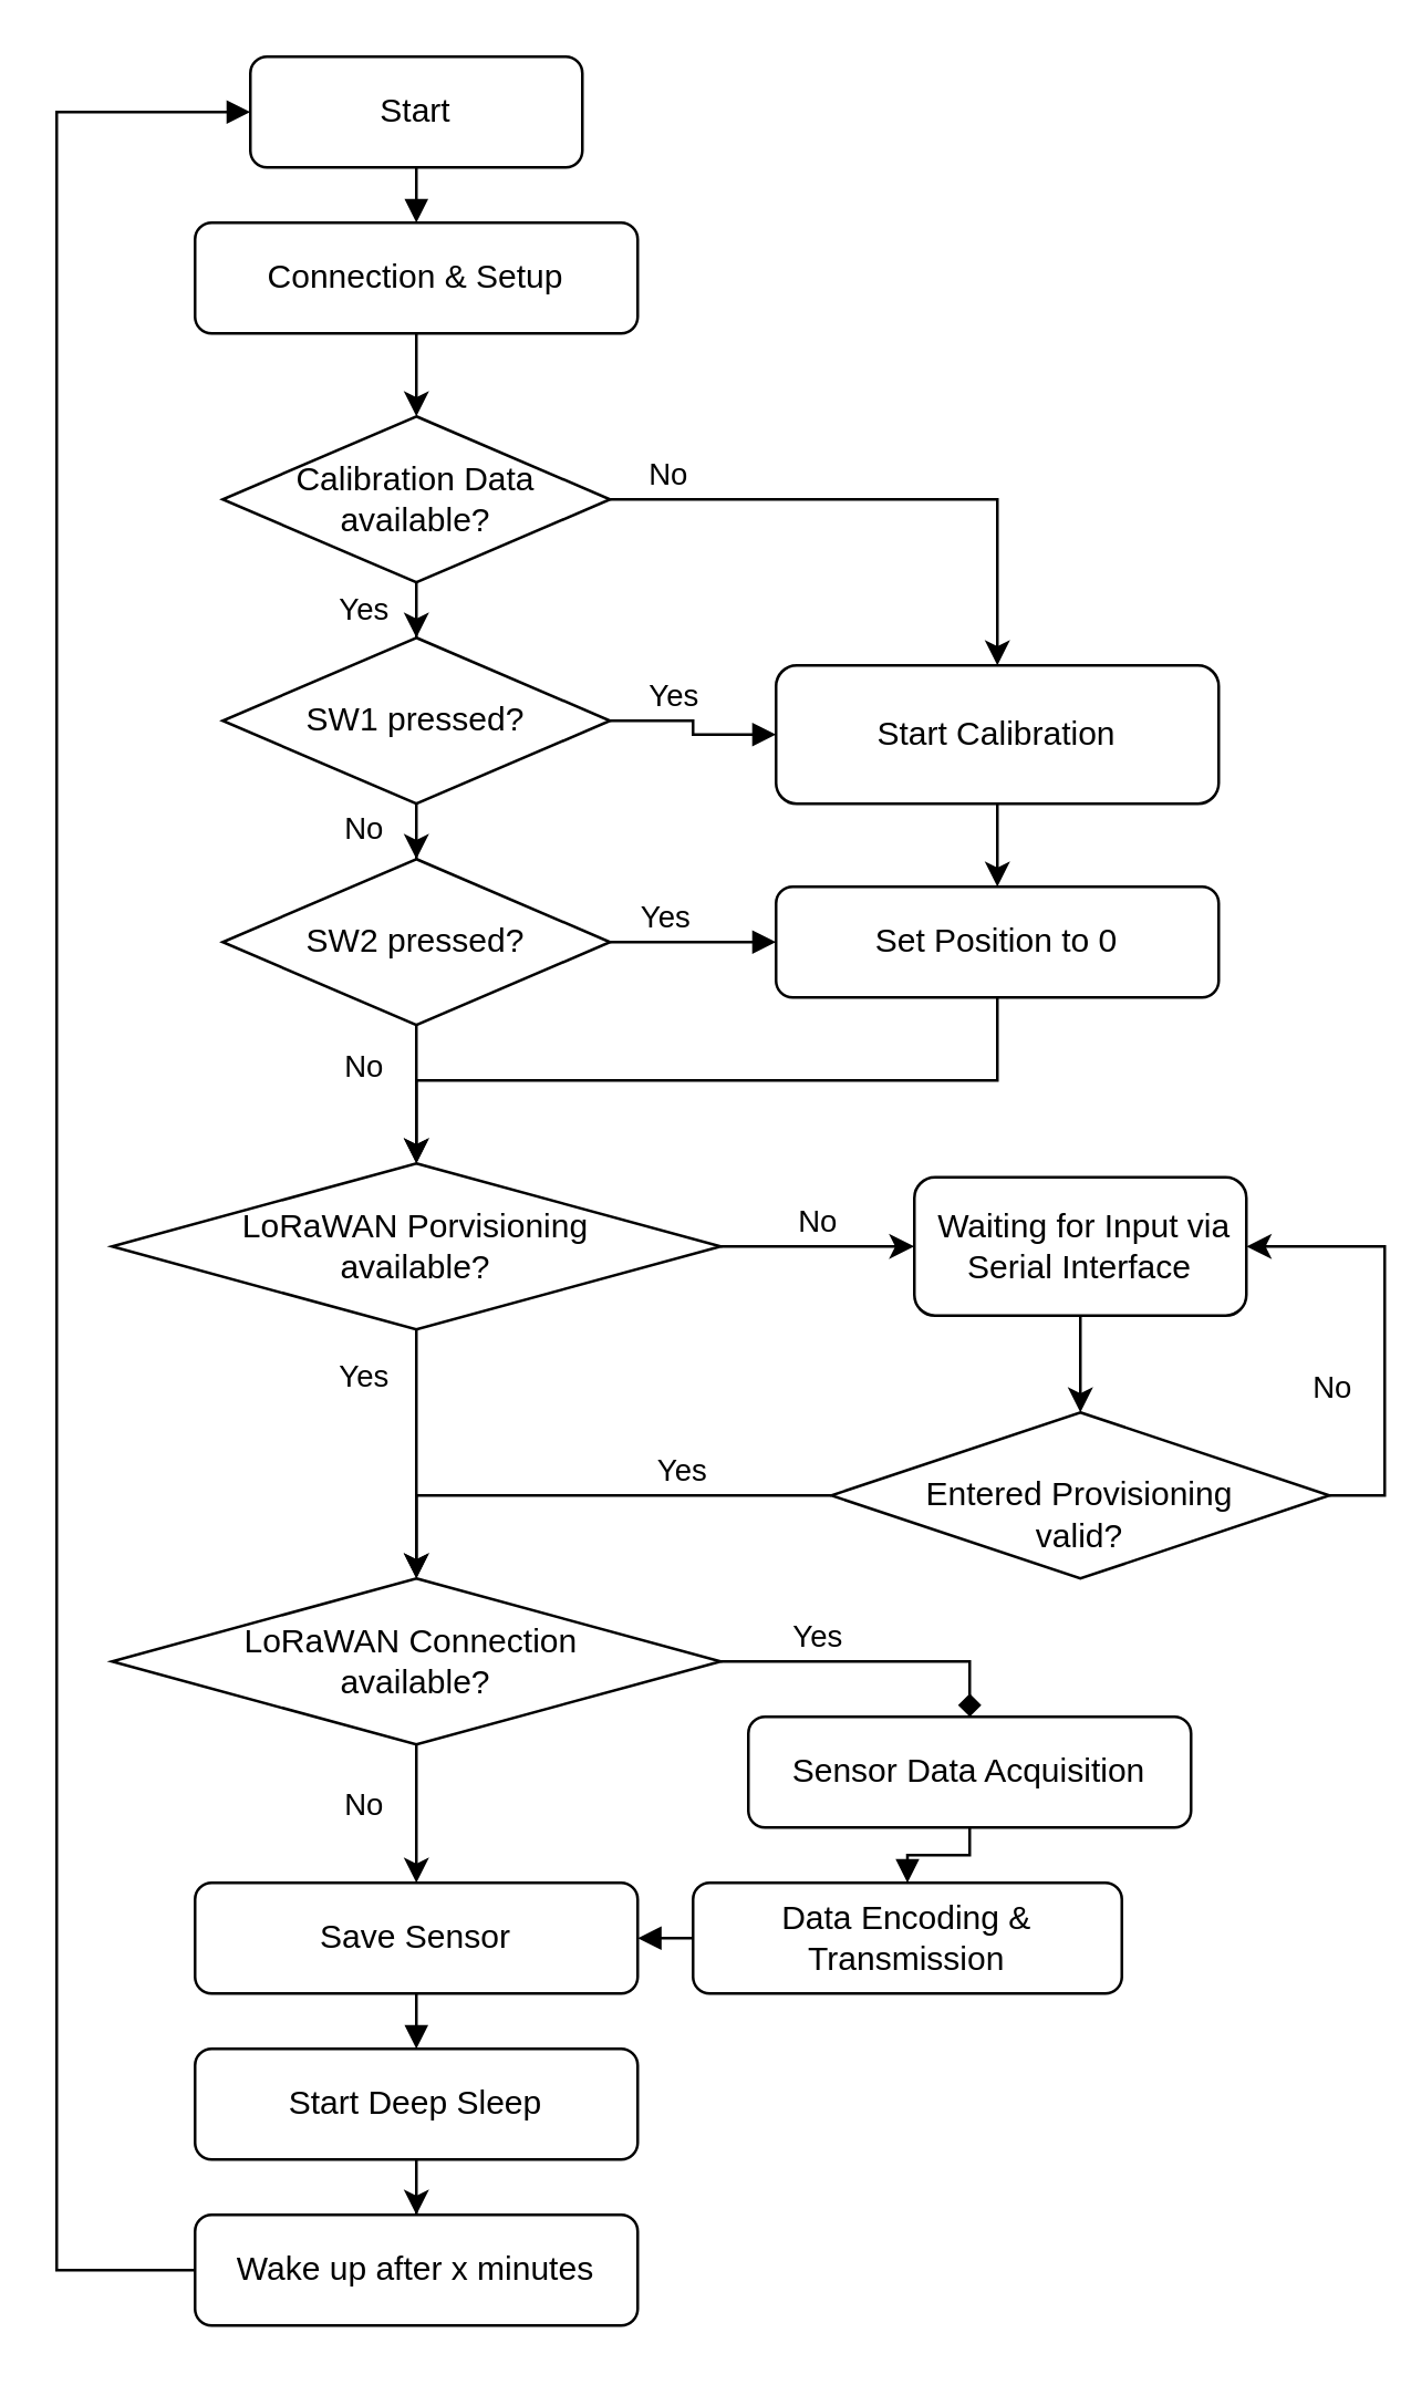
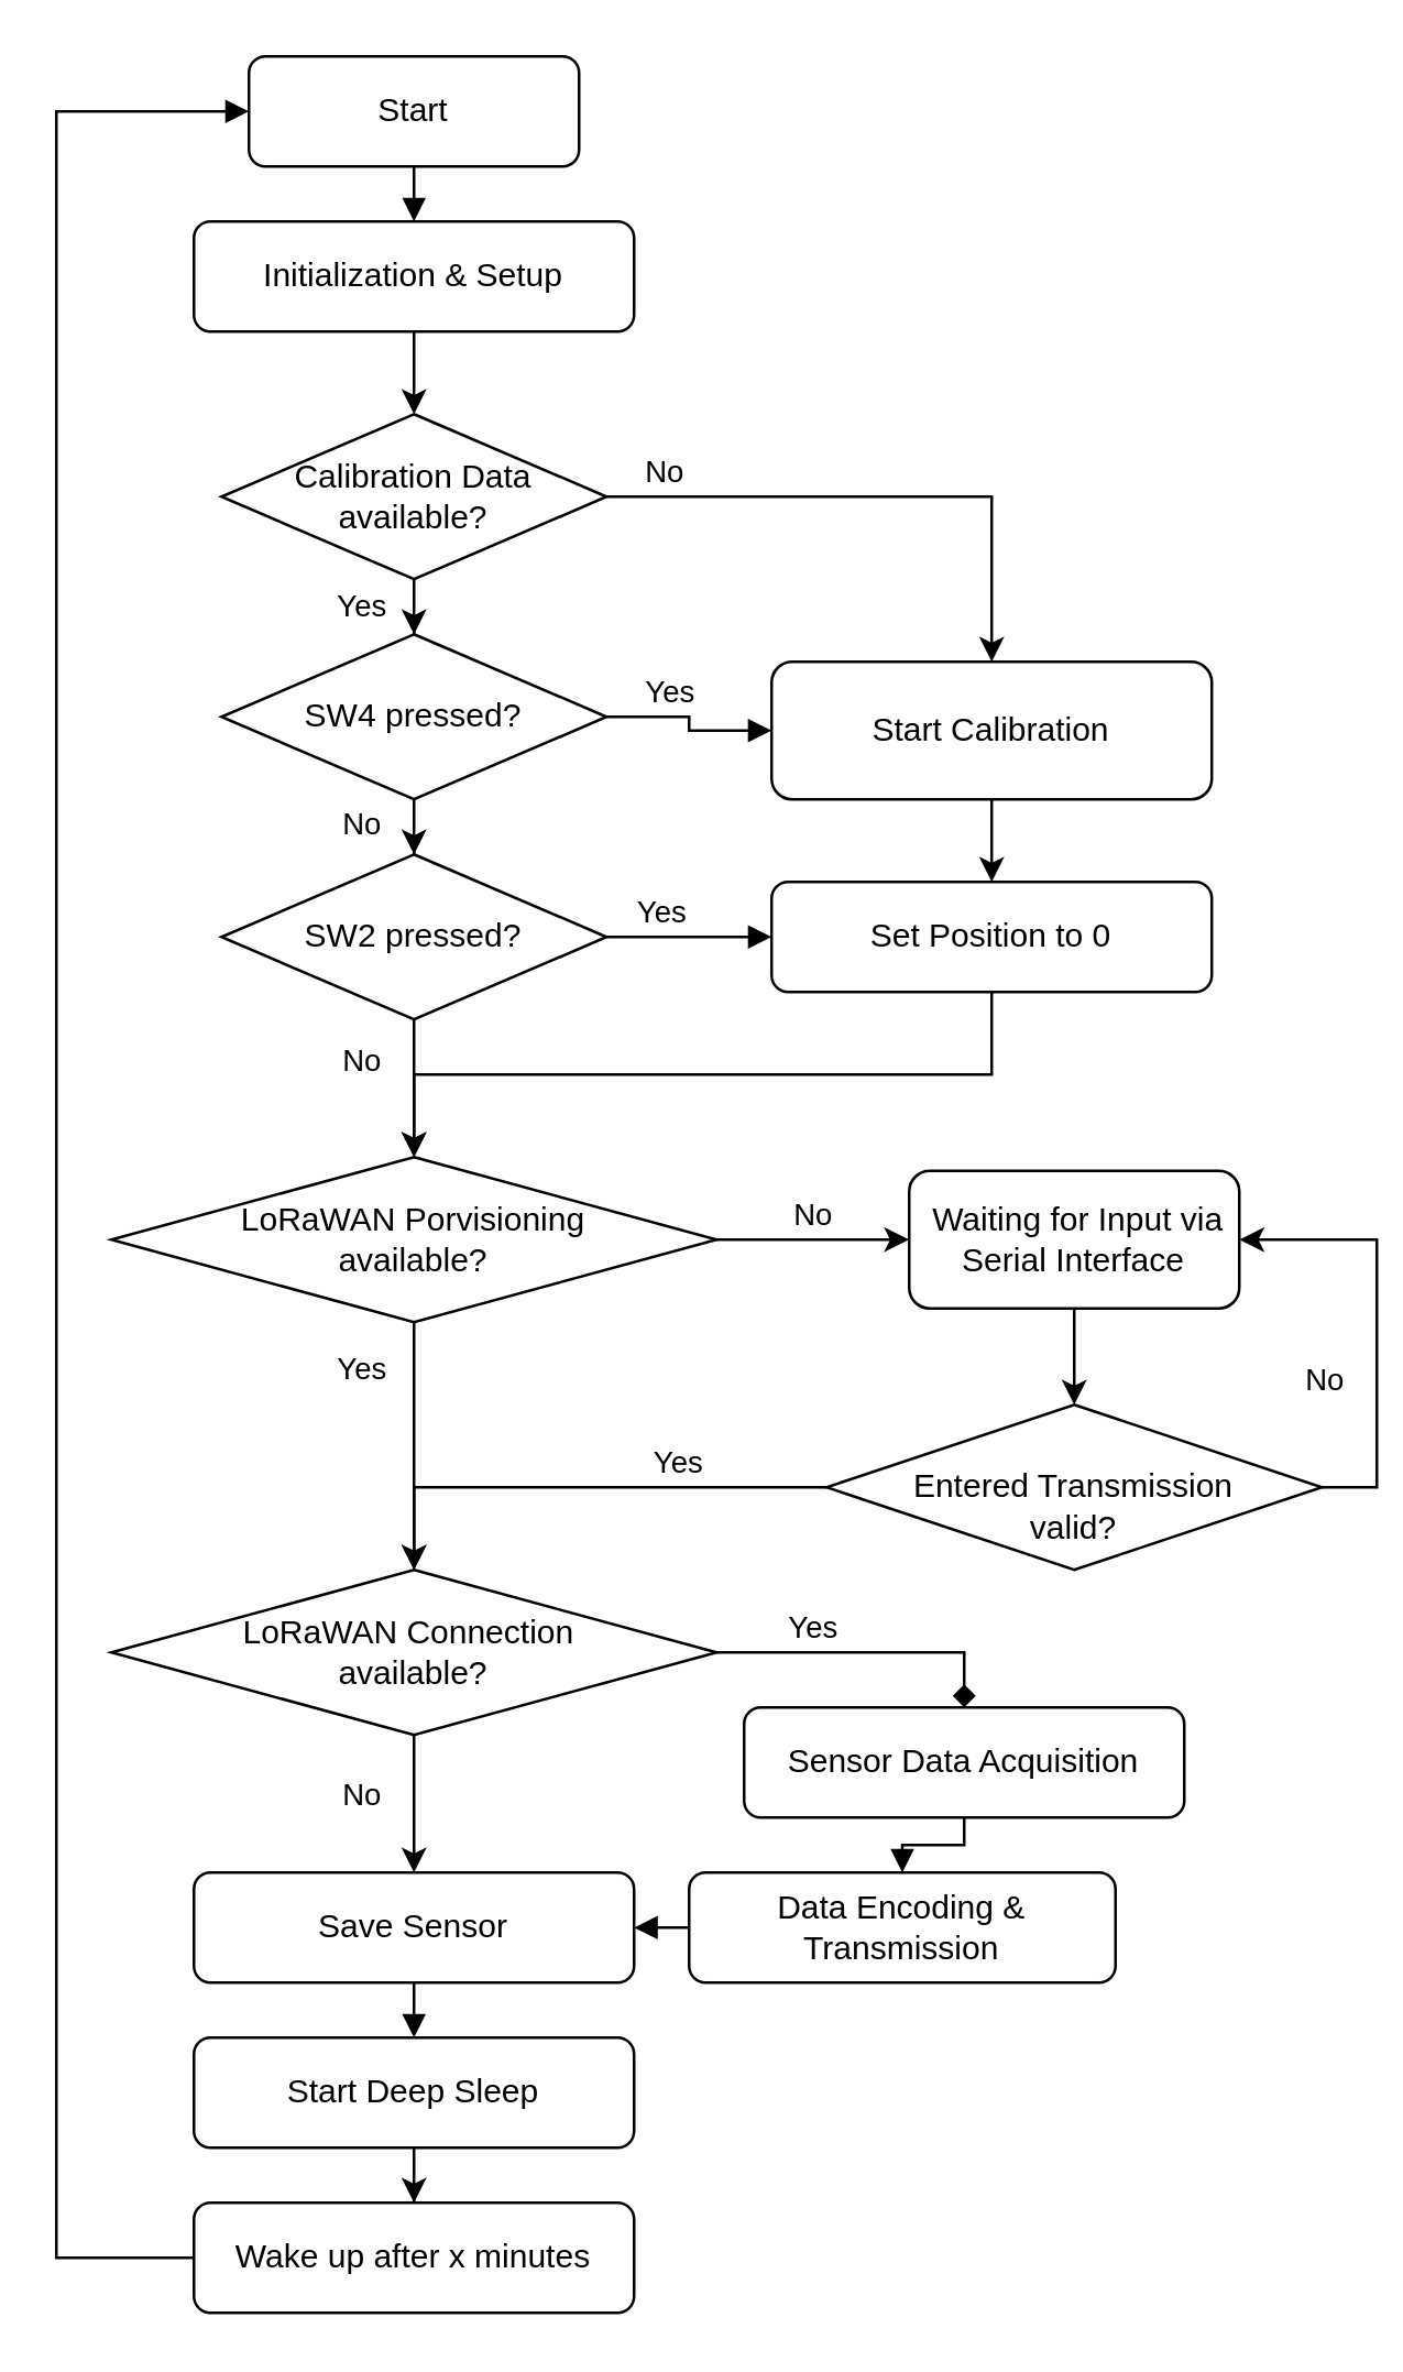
  <mxCell id="0" />
  <mxCell id="1" parent="0" />
  <mxCell id="2" value="Start" style="rounded=1;whiteSpace=wrap;html=1;fontSize=12;" parent="1" vertex="1"><mxGeometry x="90" y="20" width="120" height="40" as="geometry" /></mxCell>
  <mxCell id="3" value="" style="edgeStyle=orthogonalEdgeStyle;rounded=0;orthogonalLoop=1;jettySize=auto;html=1;" parent="1" source="38" target="8" edge="1"><mxGeometry relative="1" as="geometry" /></mxCell>
  <mxCell id="4" value="Yes" style="edgeLabel;html=1;align=center;verticalAlign=middle;resizable=0;points=[];" parent="3" vertex="1" connectable="0"><mxGeometry x="0.628" relative="1" as="geometry"><mxPoint x="-20" as="offset" /></mxGeometry></mxCell>
- <mxCell id="5" value="Connection &amp;amp; Setup" style="rounded=1;whiteSpace=wrap;html=1;fontSize=12;" parent="1" vertex="1"><mxGeometry x="70" y="80" width="160" height="40" as="geometry" /></mxCell>
+ <mxCell id="5" value="Initialization &amp;amp; Setup" style="rounded=1;whiteSpace=wrap;html=1;fontSize=12;" parent="1" vertex="1"><mxGeometry x="70" y="80" width="160" height="40" as="geometry" /></mxCell>
  <mxCell id="6" value="" style="edgeStyle=orthogonalEdgeStyle;rounded=0;orthogonalLoop=1;jettySize=auto;html=1;" parent="1" source="8" target="11" edge="1"><mxGeometry relative="1" as="geometry" /></mxCell>
  <mxCell id="7" value="No" style="edgeLabel;html=1;align=center;verticalAlign=middle;resizable=0;points=[];" parent="6" vertex="1" connectable="0"><mxGeometry x="0.586" relative="1" as="geometry"><mxPoint x="-20" as="offset" /></mxGeometry></mxCell>
- <mxCell id="8" value="SW1 pressed?" style="rhombus;whiteSpace=wrap;html=1;fontSize=12;align=center;" parent="1" vertex="1"><mxGeometry x="80" y="230" width="140" height="60" as="geometry" /></mxCell>
+ <mxCell id="8" value="SW4 pressed?" style="rhombus;whiteSpace=wrap;html=1;fontSize=12;align=center;" parent="1" vertex="1"><mxGeometry x="80" y="230" width="140" height="60" as="geometry" /></mxCell>
  <mxCell id="9" value="" style="edgeStyle=orthogonalEdgeStyle;rounded=0;orthogonalLoop=1;jettySize=auto;html=1;" parent="1" source="11" target="31" edge="1"><mxGeometry relative="1" as="geometry" /></mxCell>
  <mxCell id="10" value="No" style="edgeLabel;html=1;align=center;verticalAlign=middle;resizable=0;points=[];" parent="9" vertex="1" connectable="0"><mxGeometry x="-0.454" y="1" relative="1" as="geometry"><mxPoint x="-21" as="offset" /></mxGeometry></mxCell>
  <mxCell id="11" value="SW2&amp;nbsp;pressed?" style="rhombus;whiteSpace=wrap;html=1;fontSize=12;align=center;" parent="1" vertex="1"><mxGeometry x="80" y="310" width="140" height="60" as="geometry" /></mxCell>
  <mxCell id="12" value="" style="edgeStyle=orthogonalEdgeStyle;rounded=0;orthogonalLoop=1;jettySize=auto;html=1;" parent="1" source="13" target="14" edge="1"><mxGeometry relative="1" as="geometry" /></mxCell>
  <mxCell id="13" value="Start Calibration" style="rounded=1;whiteSpace=wrap;html=1;fontSize=12;" parent="1" vertex="1"><mxGeometry x="280" y="240" width="160" height="50" as="geometry" /></mxCell>
  <mxCell id="14" value="Set Position to 0" style="rounded=1;whiteSpace=wrap;html=1;fontSize=12;" parent="1" vertex="1"><mxGeometry x="280" y="320" width="160" height="40" as="geometry" /></mxCell>
  <mxCell id="15" value="Data Encoding &amp;amp; Transmission" style="rounded=1;whiteSpace=wrap;html=1;fontSize=12;" parent="1" vertex="1"><mxGeometry x="250" y="680" width="155" height="40" as="geometry" /></mxCell>
  <mxCell id="16" value="Save Sensor" style="rounded=1;whiteSpace=wrap;html=1;fontSize=12;" parent="1" vertex="1"><mxGeometry x="70" y="680" width="160" height="40" as="geometry" /></mxCell>
  <mxCell id="17" value="" style="edgeStyle=orthogonalEdgeStyle;rounded=0;orthogonalLoop=1;jettySize=auto;html=1;" parent="1" source="18" target="51" edge="1"><mxGeometry relative="1" as="geometry" /></mxCell>
  <mxCell id="18" value="Start Deep Sleep" style="rounded=1;whiteSpace=wrap;html=1;fontSize=12;" parent="1" vertex="1"><mxGeometry x="70" y="740" width="160" height="40" as="geometry" /></mxCell>
  <mxCell id="19" style="edgeStyle=orthogonalEdgeStyle;rounded=0;html=1;endArrow=block;" parent="1" source="2" target="5" edge="1"><mxGeometry relative="1" as="geometry" /></mxCell>
  <mxCell id="20" style="edgeStyle=orthogonalEdgeStyle;rounded=0;html=1;endArrow=block;" parent="1" source="8" target="13" edge="1"><mxGeometry relative="1" as="geometry" /></mxCell>
  <mxCell id="21" value="Yes" style="edgeLabel;html=1;align=center;verticalAlign=middle;resizable=0;points=[];" parent="20" vertex="1" connectable="0"><mxGeometry x="-0.133" y="-2" relative="1" as="geometry"><mxPoint x="-6" y="-12" as="offset" /></mxGeometry></mxCell>
  <mxCell id="22" style="edgeStyle=orthogonalEdgeStyle;rounded=0;html=1;endArrow=block;" parent="1" source="11" target="14" edge="1"><mxGeometry relative="1" as="geometry" /></mxCell>
  <mxCell id="23" value="Yes" style="edgeLabel;html=1;align=center;verticalAlign=middle;resizable=0;points=[];" parent="22" vertex="1" connectable="0"><mxGeometry x="-0.324" y="2" relative="1" as="geometry"><mxPoint x="-1" y="-8" as="offset" /></mxGeometry></mxCell>
  <mxCell id="24" style="edgeStyle=orthogonalEdgeStyle;rounded=0;html=1;endArrow=block;exitX=0.5;exitY=1;exitDx=0;exitDy=0;" parent="1" source="28" target="15" edge="1"><mxGeometry relative="1" as="geometry"><mxPoint x="390" y="665" as="sourcePoint" /></mxGeometry></mxCell>
  <mxCell id="25" style="edgeStyle=orthogonalEdgeStyle;rounded=0;html=1;endArrow=block;" parent="1" source="15" target="16" edge="1"><mxGeometry relative="1" as="geometry" /></mxCell>
  <mxCell id="26" style="edgeStyle=orthogonalEdgeStyle;rounded=0;html=1;endArrow=block;" parent="1" source="16" target="18" edge="1"><mxGeometry relative="1" as="geometry" /></mxCell>
  <mxCell id="27" style="edgeStyle=orthogonalEdgeStyle;rounded=0;html=1;endArrow=block;entryX=0;entryY=0.5;entryDx=0;entryDy=0;exitX=0;exitY=0.5;exitDx=0;exitDy=0;" parent="1" source="51" target="2" edge="1"><mxGeometry relative="1" as="geometry"><mxPoint x="-90.03" y="680" as="sourcePoint" /><mxPoint x="-80.03" y="160" as="targetPoint" /><Array as="points"><mxPoint x="20" y="820" /><mxPoint x="20" y="40" /></Array></mxGeometry></mxCell>
  <mxCell id="28" value="Sensor Data Acquisition" style="rounded=1;whiteSpace=wrap;html=1;fontSize=12;" parent="1" vertex="1"><mxGeometry x="270" y="620" width="160" height="40" as="geometry" /></mxCell>
  <mxCell id="29" value="" style="edgeStyle=orthogonalEdgeStyle;rounded=0;orthogonalLoop=1;jettySize=auto;html=1;" parent="1" source="31" target="44" edge="1"><mxGeometry relative="1" as="geometry" /></mxCell>
  <mxCell id="30" value="No" style="edgeLabel;html=1;align=center;verticalAlign=middle;resizable=0;points=[];" parent="29" vertex="1" connectable="0"><mxGeometry x="-0.163" y="-2" relative="1" as="geometry"><mxPoint x="5" y="-12" as="offset" /></mxGeometry></mxCell>
  <mxCell id="31" value="LoRaWAN Porvisioning&lt;div&gt;available?&lt;/div&gt;" style="rhombus;whiteSpace=wrap;html=1;fontSize=12;align=center;" parent="1" vertex="1"><mxGeometry x="40" y="420" width="220" height="60" as="geometry" /></mxCell>
  <mxCell id="32" value="" style="endArrow=classic;html=1;rounded=0;exitX=0.5;exitY=1;exitDx=0;exitDy=0;entryX=0.5;entryY=0;entryDx=0;entryDy=0;" parent="1" source="43" target="16" edge="1"><mxGeometry width="50" height="50" relative="1" as="geometry"><mxPoint x="140" y="565" as="sourcePoint" /><mxPoint x="190" y="515" as="targetPoint" /></mxGeometry></mxCell>
  <mxCell id="33" value="No" style="edgeLabel;html=1;align=center;verticalAlign=middle;resizable=0;points=[];" parent="32" vertex="1" connectable="0"><mxGeometry x="-0.143" y="-1" relative="1" as="geometry"><mxPoint x="-19" as="offset" /></mxGeometry></mxCell>
  <mxCell id="34" style="edgeStyle=orthogonalEdgeStyle;rounded=0;orthogonalLoop=1;jettySize=auto;html=1;entryX=0.5;entryY=0;entryDx=0;entryDy=0;" parent="1" source="14" target="31" edge="1"><mxGeometry relative="1" as="geometry"><Array as="points"><mxPoint x="360" y="390" /><mxPoint x="150" y="390" /></Array></mxGeometry></mxCell>
  <mxCell id="35" value="" style="edgeStyle=orthogonalEdgeStyle;rounded=0;orthogonalLoop=1;jettySize=auto;html=1;" parent="1" source="5" target="38" edge="1"><mxGeometry relative="1" as="geometry"><mxPoint x="150" as="sourcePoint" y="130" /><mxPoint x="150" y="230" as="targetPoint" /></mxGeometry></mxCell>
  <mxCell id="36" style="edgeStyle=orthogonalEdgeStyle;rounded=0;orthogonalLoop=1;jettySize=auto;html=1;" parent="1" source="38" target="13" edge="1"><mxGeometry relative="1" as="geometry" /></mxCell>
  <mxCell id="37" value="No" style="edgeLabel;html=1;align=center;verticalAlign=middle;resizable=0;points=[];" parent="36" vertex="1" connectable="0"><mxGeometry x="-0.593" y="-1" relative="1" as="geometry"><mxPoint x="-21" y="-11" as="offset" /></mxGeometry></mxCell>
  <mxCell id="38" value="Calibration Data available?" style="rhombus;whiteSpace=wrap;html=1;fontSize=12;align=center;" parent="1" vertex="1"><mxGeometry x="80" y="150" width="140" height="60" as="geometry" /></mxCell>
  <mxCell id="39" value="" style="endArrow=classic;html=1;rounded=0;exitX=0.5;exitY=1;exitDx=0;exitDy=0;entryX=0.5;entryY=0;entryDx=0;entryDy=0;" parent="1" source="31" target="43" edge="1"><mxGeometry width="50" height="50" relative="1" as="geometry"><mxPoint x="150" y="480" as="sourcePoint" /><mxPoint x="150" y="605" as="targetPoint" /></mxGeometry></mxCell>
  <mxCell id="40" value="Yes" style="edgeLabel;html=1;align=center;verticalAlign=middle;resizable=0;points=[];" parent="39" vertex="1" connectable="0"><mxGeometry x="-0.111" y="-2" relative="1" as="geometry"><mxPoint x="-18" y="-24" as="offset" /></mxGeometry></mxCell>
  <mxCell id="41" style="edgeStyle=orthogonalEdgeStyle;rounded=0;orthogonalLoop=1;jettySize=auto;html=1;entryX=0.5;entryY=0;entryDx=0;entryDy=0;endArrow=diamond;" parent="1" source="43" target="28" edge="1"><mxGeometry relative="1" as="geometry" /></mxCell>
  <mxCell id="42" value="Yes" style="edgeLabel;html=1;align=center;verticalAlign=middle;resizable=0;points=[];" parent="41" vertex="1" connectable="0"><mxGeometry x="-0.598" y="1" relative="1" as="geometry"><mxPoint x="12" y="-9" as="offset" /></mxGeometry></mxCell>
  <mxCell id="43" value="LoRaWAN Connection&amp;nbsp;&lt;div&gt;available?&lt;/div&gt;" style="rhombus;whiteSpace=wrap;html=1;fontSize=12;align=center;" parent="1" vertex="1"><mxGeometry x="40" y="570" width="220" height="60" as="geometry" /></mxCell>
  <mxCell id="44" value="&amp;nbsp;Waiting for Input via Serial Interface" style="rounded=1;whiteSpace=wrap;html=1;" parent="1" vertex="1"><mxGeometry x="330" y="425" width="120" height="50" as="geometry" /></mxCell>
  <mxCell id="45" value="" style="edgeStyle=orthogonalEdgeStyle;rounded=0;orthogonalLoop=1;jettySize=auto;html=1;exitX=0.5;exitY=0;exitDx=0;exitDy=0;entryX=0.5;entryY=1;entryDx=0;entryDy=0;endArrow=none;endFill=0;startArrow=classic;startFill=1;" parent="1" source="50" target="44" edge="1"><mxGeometry relative="1" as="geometry"><Array as="points"><mxPoint x="390" y="500" /><mxPoint x="390" y="500" /></Array></mxGeometry></mxCell>
  <mxCell id="46" style="edgeStyle=orthogonalEdgeStyle;rounded=0;orthogonalLoop=1;jettySize=auto;html=1;entryX=1;entryY=0.5;entryDx=0;entryDy=0;exitX=1;exitY=0.5;exitDx=0;exitDy=0;" parent="1" source="50" target="44" edge="1"><mxGeometry relative="1" as="geometry" /></mxCell>
  <mxCell id="47" value="No" style="edgeLabel;html=1;align=center;verticalAlign=middle;resizable=0;points=[];" parent="46" vertex="1" connectable="0"><mxGeometry x="-0.36" relative="1" as="geometry"><mxPoint x="-20" y="-9" as="offset" /></mxGeometry></mxCell>
  <mxCell id="48" style="edgeStyle=orthogonalEdgeStyle;rounded=0;orthogonalLoop=1;jettySize=auto;html=1;entryX=0.5;entryY=0;entryDx=0;entryDy=0;" parent="1" source="50" target="43" edge="1"><mxGeometry relative="1" as="geometry" /></mxCell>
  <mxCell id="49" value="Yes" style="edgeLabel;html=1;align=center;verticalAlign=middle;resizable=0;points=[];" parent="48" vertex="1" connectable="0"><mxGeometry x="-0.002" y="-1" relative="1" as="geometry"><mxPoint x="35" y="-9" as="offset" /></mxGeometry></mxCell>
- <mxCell id="50" value="&lt;div&gt;&lt;br&gt;&lt;/div&gt;Entered Provisioning&lt;div&gt;v&lt;span style=&quot;background-color: transparent; color: light-dark(rgb(0, 0, 0), rgb(255, 255, 255));&quot;&gt;alid?&lt;/span&gt;&lt;/div&gt;" style="rhombus;whiteSpace=wrap;html=1;fontSize=12;align=center;" parent="1" vertex="1"><mxGeometry x="300" y="510" width="180" height="60" as="geometry" /></mxCell>
+ <mxCell id="50" value="&lt;div&gt;&lt;br&gt;&lt;/div&gt;Entered Transmission&lt;div&gt;v&lt;span style=&quot;background-color: transparent; color: light-dark(rgb(0, 0, 0), rgb(255, 255, 255));&quot;&gt;alid?&lt;/span&gt;&lt;/div&gt;" style="rhombus;whiteSpace=wrap;html=1;fontSize=12;align=center;" parent="1" vertex="1"><mxGeometry x="300" y="510" width="180" height="60" as="geometry" /></mxCell>
  <mxCell id="51" value="Wake up after x minutes" style="whiteSpace=wrap;html=1;rounded=1;" parent="1" vertex="1"><mxGeometry x="70" y="800" width="160" height="40" as="geometry" /></mxCell>
